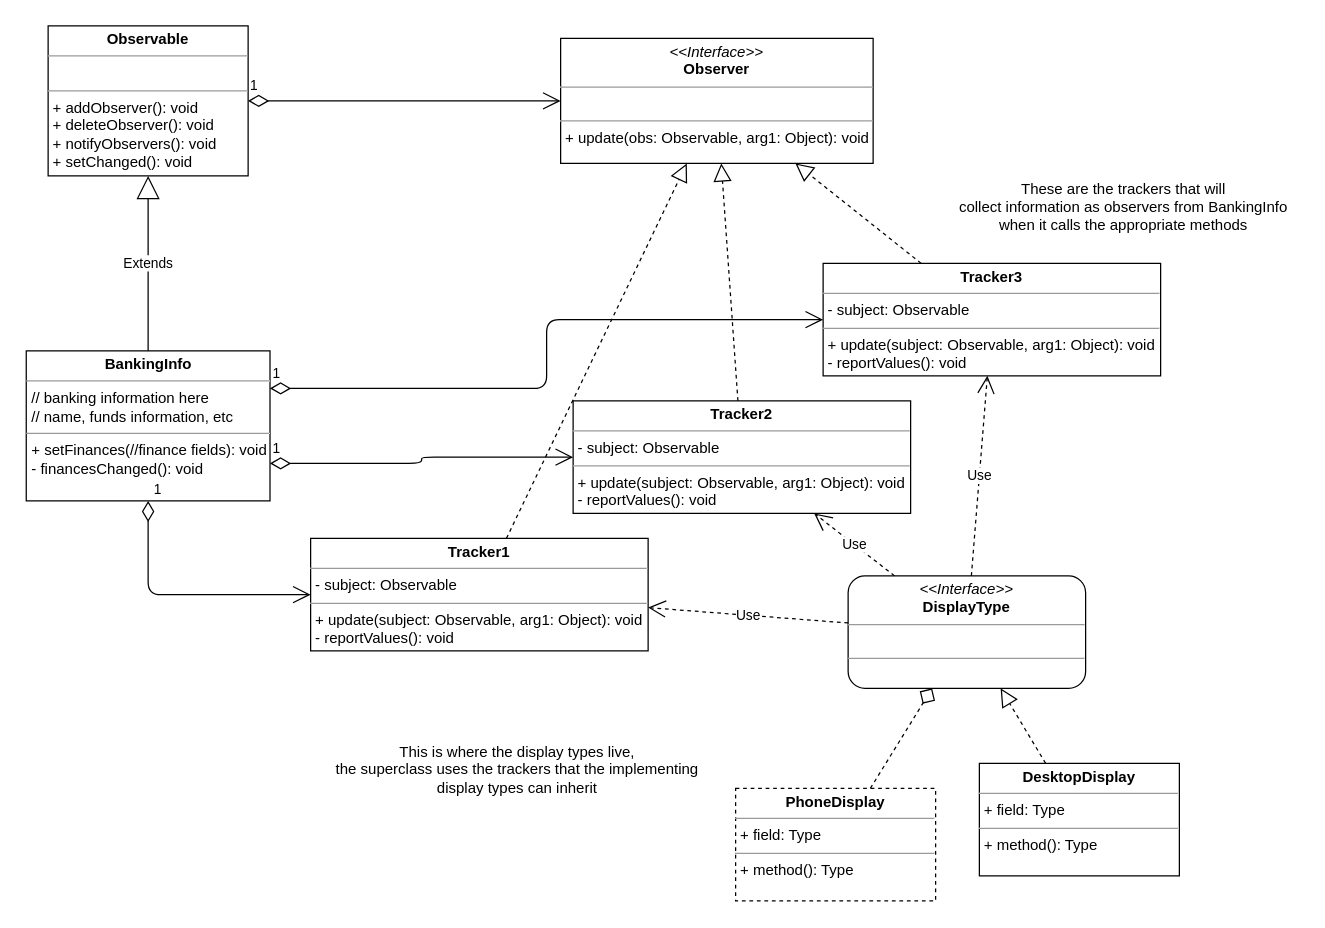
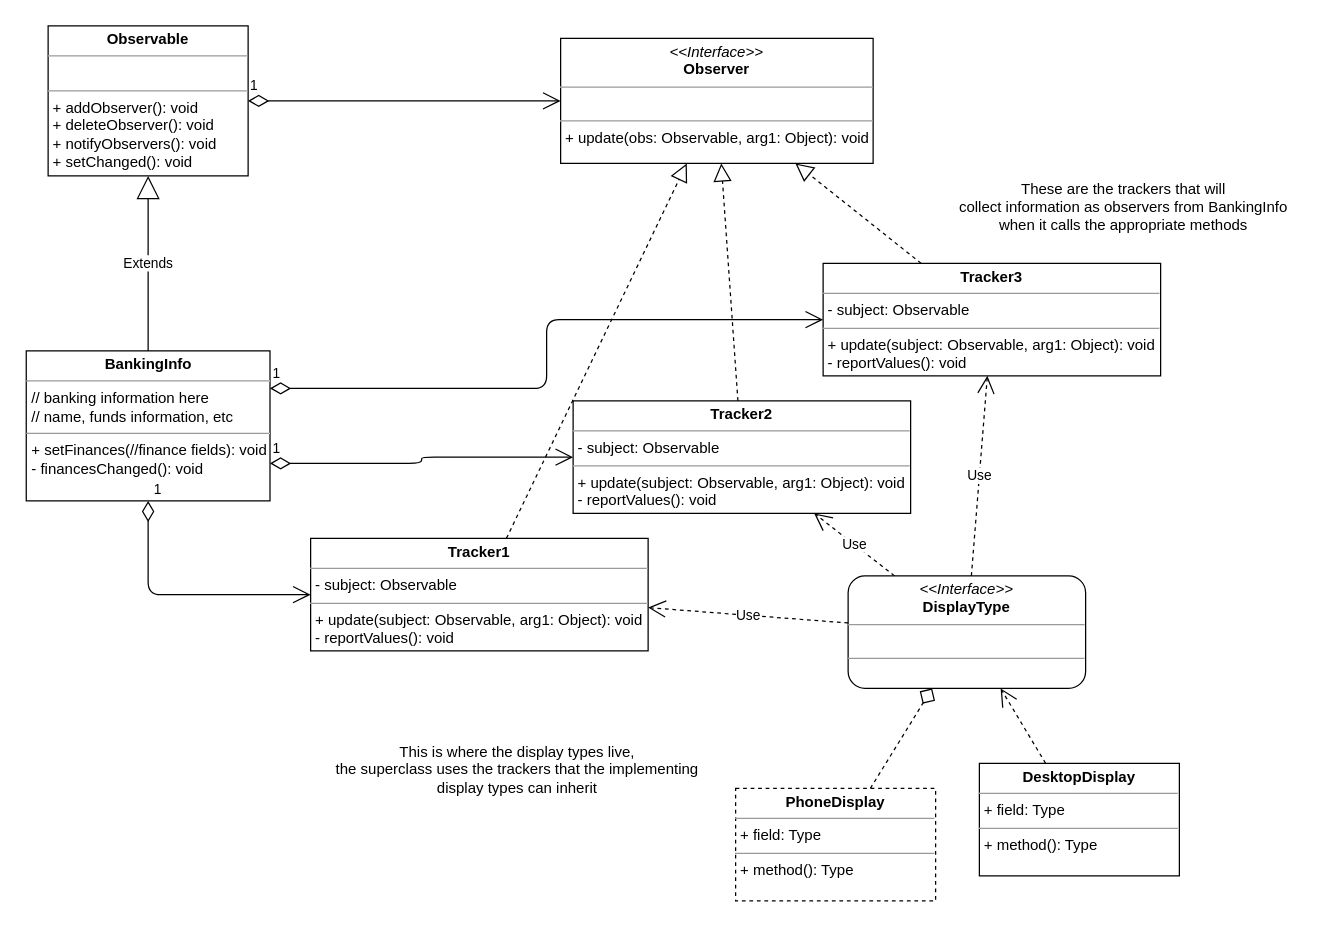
  <mxCell id="0" />
  <mxCell id="1" parent="0" />
  <mxCell id="2" value="&lt;p style=&quot;margin: 0px ; margin-top: 4px ; text-align: center&quot;&gt;&lt;b&gt;Observable&lt;/b&gt;&lt;/p&gt;&lt;hr size=&quot;1&quot;&gt;&lt;p style=&quot;margin: 0px ; margin-left: 4px&quot;&gt;&lt;br&gt;&lt;/p&gt;&lt;hr size=&quot;1&quot;&gt;&lt;p style=&quot;margin: 0px ; margin-left: 4px&quot;&gt;+ addObserver(): void&lt;/p&gt;&lt;p style=&quot;margin: 0px ; margin-left: 4px&quot;&gt;+ deleteObserver(): void&lt;/p&gt;&lt;p style=&quot;margin: 0px ; margin-left: 4px&quot;&gt;+ notifyObservers(): void&lt;/p&gt;&lt;p style=&quot;margin: 0px ; margin-left: 4px&quot;&gt;+ setChanged(): void&lt;/p&gt;" style="verticalAlign=top;align=left;overflow=fill;fontSize=12;fontFamily=Helvetica;html=1;" parent="1" vertex="1"><mxGeometry x="38" y="20" width="160" height="120" as="geometry" /></mxCell>
  <mxCell id="3" value="&lt;p style=&quot;margin: 0px ; margin-top: 4px ; text-align: center&quot;&gt;&lt;b&gt;BankingInfo&lt;/b&gt;&lt;/p&gt;&lt;hr size=&quot;1&quot;&gt;&lt;p style=&quot;margin: 0px ; margin-left: 4px&quot;&gt;// banking information here&lt;/p&gt;&lt;p style=&quot;margin: 0px ; margin-left: 4px&quot;&gt;// name, funds information, etc&lt;/p&gt;&lt;hr size=&quot;1&quot;&gt;&lt;p style=&quot;margin: 0px ; margin-left: 4px&quot;&gt;+ setFinances(//finance fields): void&lt;/p&gt;&lt;p style=&quot;margin: 0px ; margin-left: 4px&quot;&gt;- financesChanged(): void&lt;/p&gt;" style="verticalAlign=top;align=left;overflow=fill;fontSize=12;fontFamily=Helvetica;html=1;" parent="1" vertex="1"><mxGeometry x="20.5" y="280" width="195" height="120" as="geometry" /></mxCell>
  <mxCell id="4" value="Extends" style="endArrow=block;endSize=16;endFill=0;html=1;" parent="1" source="3" target="2" edge="1"><mxGeometry width="160" relative="1" as="geometry"><mxPoint x="-262" y="200" as="sourcePoint" /><mxPoint x="-102" y="200" as="targetPoint" /></mxGeometry></mxCell>
  <mxCell id="5" value="&lt;p style=&quot;margin: 0px ; margin-top: 4px ; text-align: center&quot;&gt;&lt;i&gt;&amp;lt;&amp;lt;Interface&amp;gt;&amp;gt;&lt;/i&gt;&lt;br&gt;&lt;b&gt;Observer&lt;/b&gt;&lt;/p&gt;&lt;hr size=&quot;1&quot;&gt;&lt;p style=&quot;margin: 0px ; margin-left: 4px&quot;&gt;&lt;br&gt;&lt;/p&gt;&lt;hr size=&quot;1&quot;&gt;&lt;p style=&quot;margin: 0px ; margin-left: 4px&quot;&gt;+ update(obs: Observable, arg1: Object): void&lt;/p&gt;" style="verticalAlign=top;align=left;overflow=fill;fontSize=12;fontFamily=Helvetica;html=1;" parent="1" vertex="1"><mxGeometry x="448" y="30" width="250" height="100" as="geometry" /></mxCell>
  <mxCell id="6" value="1" style="endArrow=open;html=1;endSize=12;startArrow=diamondThin;startSize=14;startFill=0;edgeStyle=orthogonalEdgeStyle;align=left;verticalAlign=bottom;" parent="1" source="2" target="5" edge="1"><mxGeometry x="-1" y="3" relative="1" as="geometry"><mxPoint x="-242" y="430" as="sourcePoint" /><mxPoint x="-82" y="430" as="targetPoint" /></mxGeometry></mxCell>
  <mxCell id="7" value="&lt;p style=&quot;margin: 0px ; margin-top: 4px ; text-align: center&quot;&gt;&lt;b&gt;Tracker1&lt;/b&gt;&lt;/p&gt;&lt;hr size=&quot;1&quot;&gt;&lt;p style=&quot;margin: 0px ; margin-left: 4px&quot;&gt;- subject: Observable&lt;/p&gt;&lt;hr size=&quot;1&quot;&gt;&lt;p style=&quot;margin: 0px ; margin-left: 4px&quot;&gt;+ update(subject: Observable, arg1: Object): void&lt;/p&gt;&lt;p style=&quot;margin: 0px ; margin-left: 4px&quot;&gt;- reportValues(): void&lt;/p&gt;" style="verticalAlign=top;align=left;overflow=fill;fontSize=12;fontFamily=Helvetica;html=1;" parent="1" vertex="1"><mxGeometry x="248" y="430" width="270" height="90" as="geometry" /></mxCell>
  <mxCell id="8" value="&lt;p style=&quot;margin: 0px ; margin-top: 4px ; text-align: center&quot;&gt;&lt;b&gt;Tracker2&lt;/b&gt;&lt;/p&gt;&lt;hr size=&quot;1&quot;&gt;&lt;p style=&quot;margin: 0px ; margin-left: 4px&quot;&gt;- subject: Observable&lt;br&gt;&lt;/p&gt;&lt;hr size=&quot;1&quot;&gt;&lt;p style=&quot;margin: 0px 0px 0px 4px&quot;&gt;+ update(subject: Observable, arg1: Object): void&lt;/p&gt;&lt;p style=&quot;margin: 0px 0px 0px 4px&quot;&gt;- reportValues(): void&lt;/p&gt;" style="verticalAlign=top;align=left;overflow=fill;fontSize=12;fontFamily=Helvetica;html=1;" parent="1" vertex="1"><mxGeometry x="458" y="320" width="270" height="90" as="geometry" /></mxCell>
  <mxCell id="9" value="&lt;p style=&quot;margin: 0px ; margin-top: 4px ; text-align: center&quot;&gt;&lt;b&gt;Tracker3&lt;/b&gt;&lt;/p&gt;&lt;hr size=&quot;1&quot;&gt;&lt;p style=&quot;margin: 0px ; margin-left: 4px&quot;&gt;- subject: Observable&lt;br&gt;&lt;/p&gt;&lt;hr size=&quot;1&quot;&gt;&lt;p style=&quot;margin: 0px 0px 0px 4px&quot;&gt;+ update(subject: Observable, arg1: Object): void&lt;/p&gt;&lt;p style=&quot;margin: 0px 0px 0px 4px&quot;&gt;- reportValues(): void&lt;/p&gt;" style="verticalAlign=top;align=left;overflow=fill;fontSize=12;fontFamily=Helvetica;html=1;" parent="1" vertex="1"><mxGeometry x="658" y="210" width="270" height="90" as="geometry" /></mxCell>
  <mxCell id="10" value="" style="endArrow=block;dashed=1;endFill=0;endSize=12;html=1;" parent="1" source="9" target="5" edge="1"><mxGeometry width="160" relative="1" as="geometry"><mxPoint x="358" y="460" as="sourcePoint" /><mxPoint x="518" y="460" as="targetPoint" /></mxGeometry></mxCell>
  <mxCell id="11" value="" style="endArrow=block;dashed=1;endFill=0;endSize=12;html=1;" parent="1" source="8" target="5" edge="1"><mxGeometry width="160" relative="1" as="geometry"><mxPoint x="368" y="470" as="sourcePoint" /><mxPoint x="558" y="20" as="targetPoint" /></mxGeometry></mxCell>
  <mxCell id="12" value="" style="endArrow=block;dashed=1;endFill=0;endSize=12;html=1;" parent="1" source="7" target="5" edge="1"><mxGeometry width="160" relative="1" as="geometry"><mxPoint x="378" y="480" as="sourcePoint" /><mxPoint x="538" y="480" as="targetPoint" /></mxGeometry></mxCell>
  <mxCell id="13" value="&lt;p style=&quot;margin: 0px ; margin-top: 4px ; text-align: center&quot;&gt;&lt;i&gt;&amp;lt;&amp;lt;Interface&amp;gt;&amp;gt;&lt;/i&gt;&lt;br&gt;&lt;b&gt;DisplayType&lt;/b&gt;&lt;/p&gt;&lt;hr size=&quot;1&quot;&gt;&lt;p style=&quot;margin: 0px ; margin-left: 4px&quot;&gt;&lt;br&gt;&lt;/p&gt;&lt;hr size=&quot;1&quot;&gt;&lt;p style=&quot;margin: 0px ; margin-left: 4px&quot;&gt;&lt;br&gt;&lt;/p&gt;" style="verticalAlign=top;align=left;overflow=fill;fontSize=12;fontFamily=Helvetica;html=1;rounded=1;" parent="1" vertex="1"><mxGeometry x="678" y="460" width="190" height="90" as="geometry" /></mxCell>
  <mxCell id="14" value="&lt;p style=&quot;margin: 0px ; margin-top: 4px ; text-align: center&quot;&gt;&lt;b&gt;PhoneDisplay&lt;/b&gt;&lt;/p&gt;&lt;hr size=&quot;1&quot;&gt;&lt;p style=&quot;margin: 0px ; margin-left: 4px&quot;&gt;+ field: Type&lt;/p&gt;&lt;hr size=&quot;1&quot;&gt;&lt;p style=&quot;margin: 0px ; margin-left: 4px&quot;&gt;+ method(): Type&lt;/p&gt;" style="verticalAlign=top;align=left;overflow=fill;fontSize=12;fontFamily=Helvetica;html=1;dashed=1;" parent="1" vertex="1"><mxGeometry x="588" y="630" width="160" height="90" as="geometry" /></mxCell>
  <mxCell id="15" value="&lt;p style=&quot;margin: 0px ; margin-top: 4px ; text-align: center&quot;&gt;&lt;b&gt;DesktopDisplay&lt;/b&gt;&lt;/p&gt;&lt;hr size=&quot;1&quot;&gt;&lt;p style=&quot;margin: 0px ; margin-left: 4px&quot;&gt;+ field: Type&lt;/p&gt;&lt;hr size=&quot;1&quot;&gt;&lt;p style=&quot;margin: 0px ; margin-left: 4px&quot;&gt;+ method(): Type&lt;/p&gt;" style="verticalAlign=top;align=left;overflow=fill;fontSize=12;fontFamily=Helvetica;html=1;" parent="1" vertex="1"><mxGeometry x="783" y="610" width="160" height="90" as="geometry" /></mxCell>
- <mxCell id="16" value="" style="endArrow=block;dashed=1;endFill=0;endSize=12;html=1;" parent="1" source="15" target="13" edge="1"><mxGeometry width="160" relative="1" as="geometry"><mxPoint x="58" y="550" as="sourcePoint" /><mxPoint x="218" y="550" as="targetPoint" /></mxGeometry></mxCell>
+ <mxCell id="16" value="" style="endArrow=open;dashed=1;endFill=0;endSize=12;html=1;" parent="1" source="15" target="13" edge="1"><mxGeometry width="160" relative="1" as="geometry"><mxPoint x="58" y="550" as="sourcePoint" /><mxPoint x="218" y="550" as="targetPoint" /></mxGeometry></mxCell>
  <mxCell id="17" value="" style="endArrow=diamond;dashed=1;endFill=0;endSize=12;html=1;" parent="1" source="14" target="13" edge="1"><mxGeometry width="160" relative="1" as="geometry"><mxPoint x="68" y="560" as="sourcePoint" /><mxPoint x="228" y="560" as="targetPoint" /></mxGeometry></mxCell>
  <mxCell id="18" value="Use" style="endArrow=open;endSize=12;dashed=1;html=1;" parent="1" source="13" target="9" edge="1"><mxGeometry width="160" relative="1" as="geometry"><mxPoint x="98" y="520" as="sourcePoint" /><mxPoint x="258" y="520" as="targetPoint" /></mxGeometry></mxCell>
  <mxCell id="19" value="Use" style="endArrow=open;endSize=12;dashed=1;html=1;" parent="1" source="13" target="8" edge="1"><mxGeometry width="160" relative="1" as="geometry"><mxPoint x="108" y="530" as="sourcePoint" /><mxPoint x="268" y="530" as="targetPoint" /></mxGeometry></mxCell>
  <mxCell id="20" value="Use" style="endArrow=open;endSize=12;dashed=1;html=1;" parent="1" source="13" target="7" edge="1"><mxGeometry width="160" relative="1" as="geometry"><mxPoint x="118" y="540" as="sourcePoint" /><mxPoint x="278" y="540" as="targetPoint" /></mxGeometry></mxCell>
  <mxCell id="21" value="This is where the display types live,&lt;br&gt;the superclass uses the trackers that the implementing&lt;br&gt;display types can inherit" style="text;html=1;align=center;verticalAlign=middle;resizable=0;points=[];autosize=1;" parent="1" vertex="1"><mxGeometry x="258" y="590" width="310" height="50" as="geometry" /></mxCell>
  <mxCell id="22" value="These are the trackers that will&lt;br&gt;collect information as observers from BankingInfo&lt;br&gt;when it calls the appropriate methods" style="text;html=1;align=center;verticalAlign=middle;resizable=0;points=[];autosize=1;" parent="1" vertex="1"><mxGeometry x="758" y="140" width="280" height="50" as="geometry" /></mxCell>
  <mxCell id="23" value="1" style="endArrow=open;html=1;endSize=12;startArrow=diamondThin;startSize=14;startFill=0;edgeStyle=orthogonalEdgeStyle;align=left;verticalAlign=bottom;exitX=1;exitY=0.75;exitDx=0;exitDy=0;" edge="1" parent="1" source="3" target="8"><mxGeometry x="-1" y="3" relative="1" as="geometry"><mxPoint x="178" y="240" as="sourcePoint" /><mxPoint x="338" y="240" as="targetPoint" /></mxGeometry></mxCell>
  <mxCell id="24" value="1" style="endArrow=open;html=1;endSize=12;startArrow=diamondThin;startSize=14;startFill=0;edgeStyle=orthogonalEdgeStyle;align=left;verticalAlign=bottom;exitX=0.5;exitY=1;exitDx=0;exitDy=0;entryX=0;entryY=0.5;entryDx=0;entryDy=0;" edge="1" parent="1" source="3" target="7"><mxGeometry x="-1" y="3" relative="1" as="geometry"><mxPoint x="198" y="260" as="sourcePoint" /><mxPoint x="358" y="260" as="targetPoint" /></mxGeometry></mxCell>
  <mxCell id="25" value="1" style="endArrow=open;html=1;endSize=12;startArrow=diamondThin;startSize=14;startFill=0;edgeStyle=orthogonalEdgeStyle;align=left;verticalAlign=bottom;exitX=1;exitY=0.25;exitDx=0;exitDy=0;" edge="1" parent="1" source="3" target="9"><mxGeometry x="-1" y="3" relative="1" as="geometry"><mxPoint x="225.5" y="350" as="sourcePoint" /><mxPoint x="478" y="350" as="targetPoint" /></mxGeometry></mxCell>
